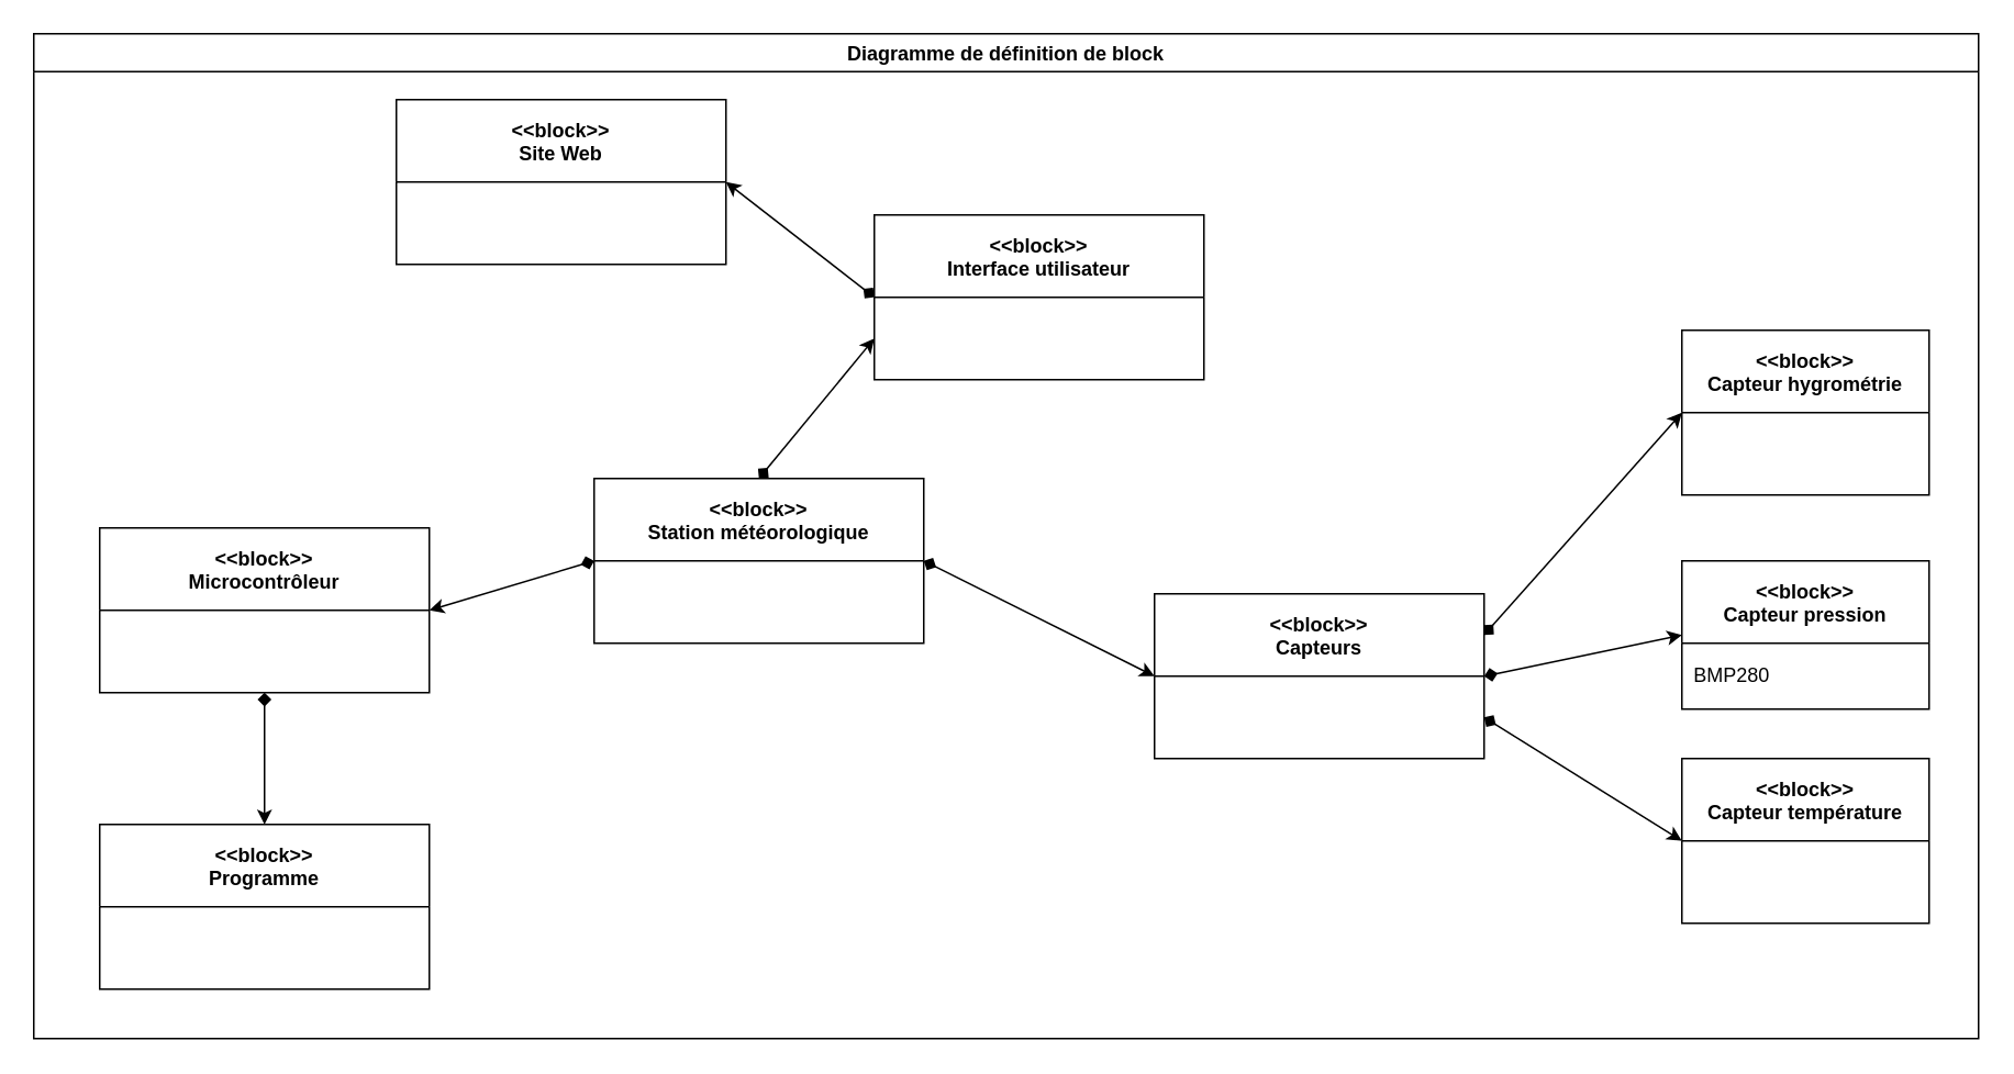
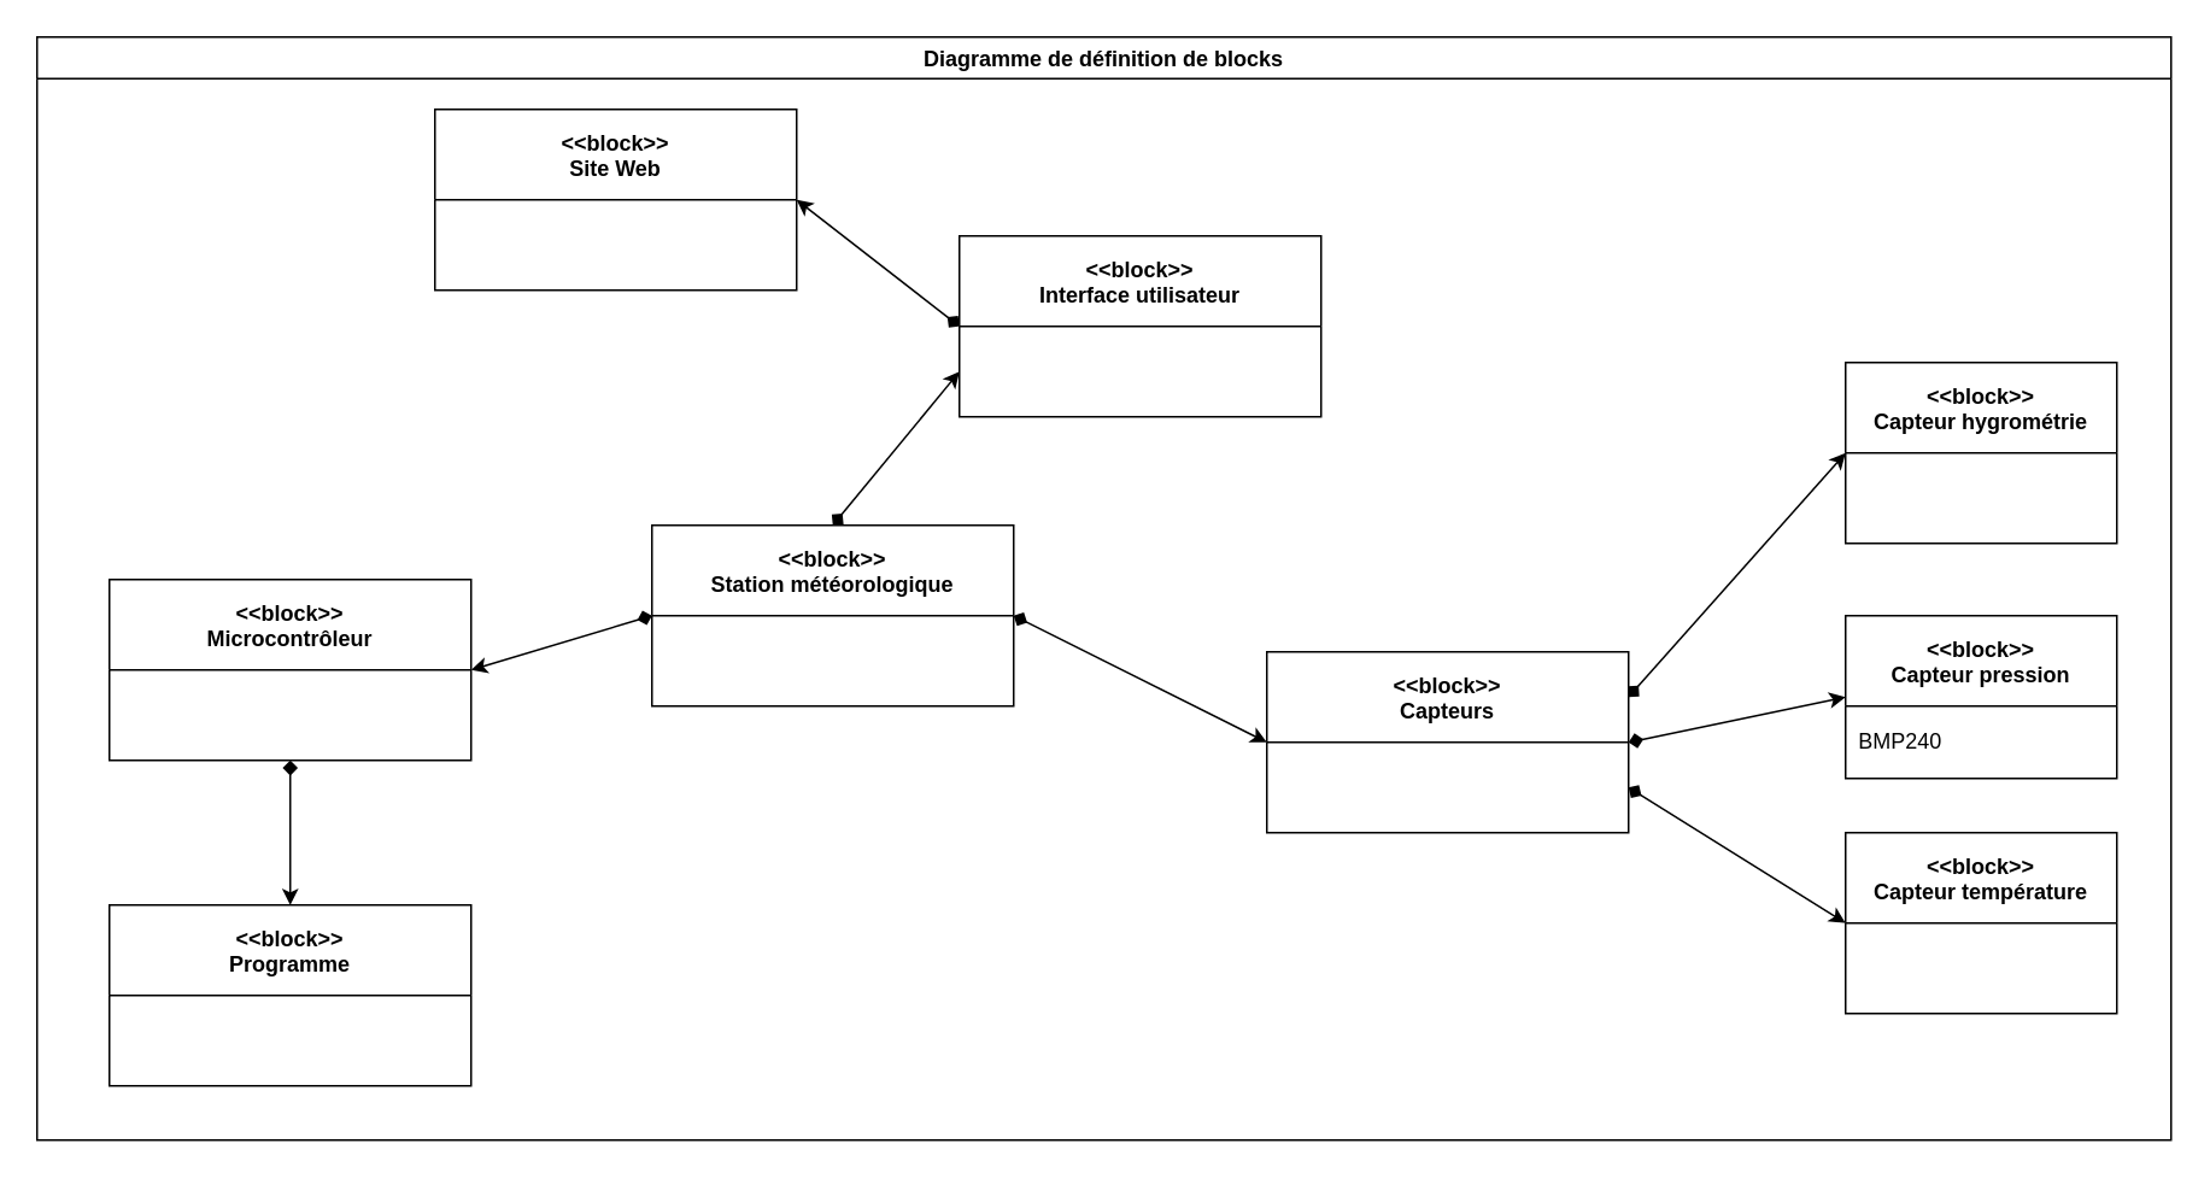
  <mxCell id="0" />
  <mxCell id="1" parent="0" />
  <mxCell id="2" style="rounded=0;orthogonalLoop=1;jettySize=auto;html=1;exitX=0.5;exitY=0;exitDx=0;exitDy=0;entryX=0;entryY=0.75;entryDx=0;entryDy=0;startArrow=diamond;startFill=1;" edge="1" parent="1" source="5" target="7"><mxGeometry relative="1" as="geometry" /></mxCell>
  <mxCell id="3" style="edgeStyle=none;rounded=0;orthogonalLoop=1;jettySize=auto;html=1;exitX=1;exitY=0.5;exitDx=0;exitDy=0;entryX=0;entryY=0.5;entryDx=0;entryDy=0;startArrow=diamond;startFill=1;" edge="1" parent="1" source="5" target="12"><mxGeometry relative="1" as="geometry" /></mxCell>
  <mxCell id="4" style="edgeStyle=none;rounded=0;orthogonalLoop=1;jettySize=auto;html=1;exitX=0;exitY=0.5;exitDx=0;exitDy=0;entryX=1;entryY=0.5;entryDx=0;entryDy=0;startArrow=diamond;startFill=1;" edge="1" parent="1" source="5" target="18"><mxGeometry relative="1" as="geometry" /></mxCell>
  <mxCell id="5" value="&lt;&lt;block&gt;&gt;&#10;Station météorologique" style="swimlane;startSize=50;" vertex="1" parent="1"><mxGeometry x="360" y="290" width="200" height="100" as="geometry" /></mxCell>
  <mxCell id="6" style="edgeStyle=none;rounded=0;orthogonalLoop=1;jettySize=auto;html=1;exitX=0;exitY=0.5;exitDx=0;exitDy=0;entryX=1;entryY=0.5;entryDx=0;entryDy=0;startArrow=diamond;startFill=1;" edge="1" parent="1" source="7" target="8"><mxGeometry relative="1" as="geometry" /></mxCell>
  <mxCell id="7" value="&lt;&lt;block&gt;&gt;&#10;Interface utilisateur" style="swimlane;startSize=50;" vertex="1" parent="1"><mxGeometry x="530" y="130" width="200" height="100" as="geometry" /></mxCell>
  <mxCell id="8" value="&lt;&lt;block&gt;&gt;&#10;Site Web" style="swimlane;startSize=50;" vertex="1" parent="1"><mxGeometry x="240" y="60" width="200" height="100" as="geometry" /></mxCell>
  <mxCell id="9" style="edgeStyle=none;rounded=0;orthogonalLoop=1;jettySize=auto;html=1;exitX=1;exitY=0.25;exitDx=0;exitDy=0;entryX=0;entryY=0.5;entryDx=0;entryDy=0;startArrow=diamond;startFill=1;" edge="1" parent="1" source="12" target="16"><mxGeometry relative="1" as="geometry" /></mxCell>
  <mxCell id="10" style="edgeStyle=none;rounded=0;orthogonalLoop=1;jettySize=auto;html=1;exitX=1;exitY=0.5;exitDx=0;exitDy=0;entryX=0;entryY=0.5;entryDx=0;entryDy=0;startArrow=diamond;startFill=1;" edge="1" parent="1" source="12" target="14"><mxGeometry relative="1" as="geometry" /></mxCell>
  <mxCell id="11" style="edgeStyle=none;rounded=0;orthogonalLoop=1;jettySize=auto;html=1;exitX=1;exitY=0.75;exitDx=0;exitDy=0;startArrow=diamond;startFill=1;entryX=0;entryY=0.5;entryDx=0;entryDy=0;" edge="1" parent="1" source="12" target="13"><mxGeometry relative="1" as="geometry"><mxPoint x="1020" y="540" as="targetPoint" /></mxGeometry></mxCell>
  <mxCell id="12" value="&lt;&lt;block&gt;&gt;&#10;Capteurs" style="swimlane;startSize=50;" vertex="1" parent="1"><mxGeometry x="700" y="360" width="200" height="100" as="geometry" /></mxCell>
  <mxCell id="13" value="&lt;&lt;block&gt;&gt;&#10;Capteur température" style="swimlane;startSize=50;" vertex="1" parent="1"><mxGeometry x="1020" y="460" width="150" height="100" as="geometry" /></mxCell>
  <mxCell id="14" value="&lt;&lt;block&gt;&gt;&#10;Capteur pression" style="swimlane;startSize=50;" vertex="1" parent="1"><mxGeometry x="1020" y="340" width="150" height="90" as="geometry" /></mxCell>
- <mxCell id="15" value="BMP280" style="text;html=1;align=center;verticalAlign=middle;resizable=0;points=[];autosize=1;strokeColor=none;fillColor=none;" vertex="1" parent="14"><mxGeometry y="60" width="60" height="20" as="geometry" /></mxCell>
+ <mxCell id="15" value="BMP240" style="text;html=1;align=center;verticalAlign=middle;resizable=0;points=[];autosize=1;strokeColor=none;fillColor=none;" vertex="1" parent="14"><mxGeometry y="60" width="60" height="20" as="geometry" /></mxCell>
  <mxCell id="16" value="&lt;&lt;block&gt;&gt;&#10;Capteur hygrométrie" style="swimlane;startSize=50;" vertex="1" parent="1"><mxGeometry x="1020" y="200" width="150" height="100" as="geometry" /></mxCell>
  <mxCell id="17" style="edgeStyle=none;rounded=0;orthogonalLoop=1;jettySize=auto;html=1;exitX=0.5;exitY=1;exitDx=0;exitDy=0;entryX=0.5;entryY=0;entryDx=0;entryDy=0;startArrow=diamond;startFill=1;" edge="1" parent="1" source="18" target="19"><mxGeometry relative="1" as="geometry" /></mxCell>
  <mxCell id="18" value="&lt;&lt;block&gt;&gt;&#10;Microcontrôleur" style="swimlane;startSize=50;" vertex="1" parent="1"><mxGeometry x="60" y="320" width="200" height="100" as="geometry" /></mxCell>
  <mxCell id="19" value="&lt;&lt;block&gt;&gt;&#10;Programme" style="swimlane;startSize=50;" vertex="1" parent="1"><mxGeometry x="60" y="500" width="200" height="100" as="geometry" /></mxCell>
- <mxCell id="20" value="Diagramme de définition de block" style="swimlane;startSize=23;" vertex="1" parent="1"><mxGeometry x="20" width="1180" height="610" as="geometry" y="20" /></mxCell>
+ <mxCell id="20" value="Diagramme de définition de blocks" style="swimlane;startSize=23;" vertex="1" parent="1"><mxGeometry x="20" width="1180" height="610" as="geometry" y="20" /></mxCell>
